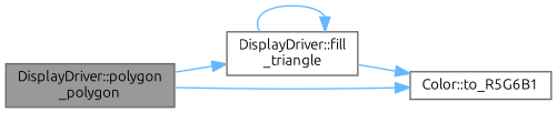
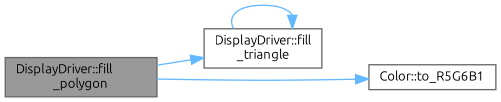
  digraph {
    fontname=Ubuntu
    rankdir=LR
    node [color=grey40 fillcolor=white fontname=Ubuntu fontsize=10 shape=box style=filled]
    edge [color=steelblue1 fontname=Ubuntu fontsize=10 labelfontname=Helvetica labelfontsize=10 style=solid]
-   n1 [color=gray40 fillcolor=grey60 fontcolor=black height=0.2 label="DisplayDriver::polygon\l_polygon" width=0.4]
+   n1 [color=gray40 fillcolor=grey60 fontcolor=black height=0.2 label="DisplayDriver::fill\l_polygon" width=0.4]
    n2 [height=0.2 label="DisplayDriver::fill\l_triangle" width=0.4]
    n3 [height=0.2 label="Color::to_R5G6B1" width=0.4]
    n1 -> n2
    n1 -> n3
    n2 -> n2
-   n2 -> n3
  }
